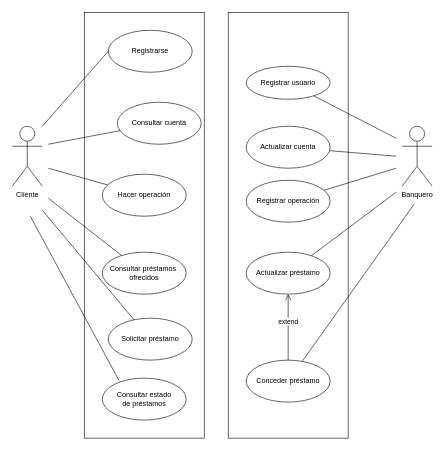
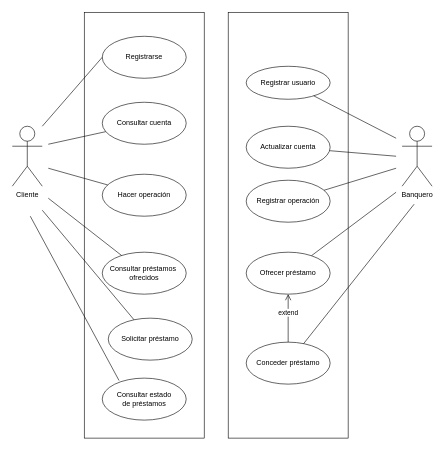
  <mxCell id="0" />
  <mxCell id="1" parent="0" />
  <mxCell id="2" value="" style="rounded=0;whiteSpace=wrap;html=1;direction=south;fillColor=none;" parent="1" vertex="1"><mxGeometry x="140" y="20" width="200" height="710" as="geometry" /></mxCell>
  <mxCell id="3" value="Cliente" style="shape=umlActor;verticalLabelPosition=bottom;verticalAlign=top;html=1;" parent="1" vertex="1"><mxGeometry x="20" y="210" width="50" height="100" as="geometry" /></mxCell>
  <mxCell id="4" value="" style="rounded=0;whiteSpace=wrap;html=1;direction=south;fillColor=none;" parent="1" vertex="1"><mxGeometry x="380" y="20" width="200" height="710" as="geometry" /></mxCell>
  <mxCell id="5" value="Banquero" style="shape=umlActor;verticalLabelPosition=bottom;verticalAlign=top;html=1;" parent="1" vertex="1"><mxGeometry x="670" y="210" width="50" height="100" as="geometry" /></mxCell>
- <mxCell id="6" value="Registrarse" style="ellipse;whiteSpace=wrap;html=1;strokeColor=default;fillColor=none;" parent="1" vertex="1"><mxGeometry x="180" y="50" width="140" height="70" as="geometry" /></mxCell>
- <mxCell id="7" value="Consultar cuenta" style="ellipse;whiteSpace=wrap;html=1;strokeColor=default;fillColor=none;" parent="1" vertex="1"><mxGeometry x="195" y="170" width="140" height="70" as="geometry" /></mxCell>
+ <mxCell id="6" value="Registrarse" style="ellipse;whiteSpace=wrap;html=1;strokeColor=default;fillColor=none;" parent="1" vertex="1"><mxGeometry x="170" y="60" width="140" height="70" as="geometry" /></mxCell>
+ <mxCell id="7" value="Consultar cuenta" style="ellipse;whiteSpace=wrap;html=1;strokeColor=default;fillColor=none;" parent="1" vertex="1"><mxGeometry x="170" y="170" width="140" height="70" as="geometry" /></mxCell>
  <mxCell id="8" value="Hacer operación" style="ellipse;whiteSpace=wrap;html=1;strokeColor=default;fillColor=none;" parent="1" vertex="1"><mxGeometry x="170" y="290" width="140" height="70" as="geometry" /></mxCell>
  <mxCell id="9" value="Consultar préstamos&amp;nbsp;&lt;br&gt;ofrecidos" style="ellipse;whiteSpace=wrap;html=1;strokeColor=default;fillColor=none;" parent="1" vertex="1"><mxGeometry x="170" y="420" width="140" height="70" as="geometry" /></mxCell>
  <mxCell id="10" value="Solicitar préstamo" style="ellipse;whiteSpace=wrap;html=1;strokeColor=default;fillColor=none;" parent="1" vertex="1"><mxGeometry x="180" y="530" width="140" height="70" as="geometry" /></mxCell>
  <mxCell id="11" value="Consultar estado&lt;br&gt;de préstamos" style="ellipse;whiteSpace=wrap;html=1;strokeColor=default;fillColor=none;" parent="1" vertex="1"><mxGeometry x="170" y="630" width="140" height="70" as="geometry" /></mxCell>
  <mxCell id="12" value="Registrar usuario" style="ellipse;whiteSpace=wrap;html=1;strokeColor=default;fillColor=none;" parent="1" vertex="1"><mxGeometry x="410" y="110" width="140" height="55" as="geometry" /></mxCell>
- <mxCell id="13" value="Actualizar préstamo" style="ellipse;whiteSpace=wrap;html=1;strokeColor=default;fillColor=none;" parent="1" vertex="1"><mxGeometry x="410" y="420" width="140" height="70" as="geometry" /></mxCell>
- <mxCell id="14" value="Conceder préstamo" style="ellipse;whiteSpace=wrap;html=1;strokeColor=default;fillColor=none;" parent="1" vertex="1"><mxGeometry x="410" y="600" width="140" height="70" as="geometry" /></mxCell>
+ <mxCell id="13" value="Ofrecer préstamo" style="ellipse;whiteSpace=wrap;html=1;strokeColor=default;fillColor=none;" parent="1" vertex="1"><mxGeometry x="410" y="420" width="140" height="70" as="geometry" /></mxCell>
+ <mxCell id="14" value="Conceder préstamo" style="ellipse;whiteSpace=wrap;html=1;strokeColor=default;fillColor=none;" parent="1" vertex="1"><mxGeometry x="410" y="570" width="140" height="70" as="geometry" /></mxCell>
  <mxCell id="15" value="Registrar operación" style="ellipse;whiteSpace=wrap;html=1;strokeColor=default;fillColor=none;" parent="1" vertex="1"><mxGeometry x="410" y="300" width="140" height="70" as="geometry" /></mxCell>
  <mxCell id="16" value="" style="endArrow=none;html=1;rounded=0;entryX=0;entryY=0.5;entryDx=0;entryDy=0;" parent="1" target="6" edge="1"><mxGeometry width="50" height="50" relative="1" as="geometry"><mxPoint x="70" y="210" as="sourcePoint" /><mxPoint x="120" y="160" as="targetPoint" /></mxGeometry></mxCell>
  <mxCell id="17" value="" style="endArrow=none;html=1;rounded=0;" parent="1" target="7" edge="1"><mxGeometry width="50" height="50" relative="1" as="geometry"><mxPoint x="80" y="240" as="sourcePoint" /><mxPoint x="180" y="105" as="targetPoint" /></mxGeometry></mxCell>
  <mxCell id="18" value="" style="endArrow=none;html=1;rounded=0;" parent="1" target="8" edge="1"><mxGeometry width="50" height="50" relative="1" as="geometry"><mxPoint x="80" y="280" as="sourcePoint" /><mxPoint x="190" y="115" as="targetPoint" /></mxGeometry></mxCell>
  <mxCell id="19" value="" style="endArrow=none;html=1;rounded=0;" parent="1" target="9" edge="1"><mxGeometry width="50" height="50" relative="1" as="geometry"><mxPoint x="80" y="330" as="sourcePoint" /><mxPoint x="200" y="125" as="targetPoint" /></mxGeometry></mxCell>
  <mxCell id="20" value="" style="endArrow=none;html=1;rounded=0;" parent="1" target="10" edge="1"><mxGeometry width="50" height="50" relative="1" as="geometry"><mxPoint x="70" y="350" as="sourcePoint" /><mxPoint x="210" y="135" as="targetPoint" /></mxGeometry></mxCell>
  <mxCell id="21" value="" style="endArrow=none;html=1;rounded=0;entryX=0.2;entryY=0.057;entryDx=0;entryDy=0;entryPerimeter=0;" parent="1" target="11" edge="1"><mxGeometry width="50" height="50" relative="1" as="geometry"><mxPoint x="50" y="360" as="sourcePoint" /><mxPoint x="220" y="145" as="targetPoint" /></mxGeometry></mxCell>
  <mxCell id="22" value="" style="endArrow=none;html=1;rounded=0;" parent="1" target="12" edge="1"><mxGeometry width="50" height="50" relative="1" as="geometry"><mxPoint x="660" y="230" as="sourcePoint" /><mxPoint x="230" y="155" as="targetPoint" /></mxGeometry></mxCell>
  <mxCell id="23" value="" style="endArrow=none;html=1;rounded=0;" parent="1" target="15" edge="1"><mxGeometry width="50" height="50" relative="1" as="geometry"><mxPoint x="660" y="280" as="sourcePoint" /><mxPoint x="536.938" y="144.73" as="targetPoint" /></mxGeometry></mxCell>
  <mxCell id="24" value="" style="endArrow=none;html=1;rounded=0;" parent="1" target="13" edge="1"><mxGeometry width="50" height="50" relative="1" as="geometry"><mxPoint x="660" y="320" as="sourcePoint" /><mxPoint x="546.938" y="154.73" as="targetPoint" /></mxGeometry></mxCell>
  <mxCell id="25" value="" style="endArrow=none;html=1;rounded=0;" parent="1" target="14" edge="1"><mxGeometry width="50" height="50" relative="1" as="geometry"><mxPoint x="690" y="340" as="sourcePoint" /><mxPoint x="556.938" y="164.73" as="targetPoint" /></mxGeometry></mxCell>
  <mxCell id="26" value="extend" style="html=1;verticalAlign=bottom;endArrow=open;dashed=0;endSize=8;rounded=0;entryX=0.5;entryY=1;entryDx=0;entryDy=0;" parent="1" source="14" target="13" edge="1"><mxGeometry relative="1" as="geometry"><mxPoint x="430" y="360" as="sourcePoint" /><mxPoint x="350" y="360" as="targetPoint" /></mxGeometry></mxCell>
  <mxCell id="27" value="Actualizar cuenta" style="ellipse;whiteSpace=wrap;html=1;strokeColor=default;fillColor=none;" vertex="1" parent="1"><mxGeometry x="410" y="210" width="140" height="70" as="geometry" /></mxCell>
  <mxCell id="28" value="" style="endArrow=none;html=1;rounded=0;" edge="1" parent="1" target="27"><mxGeometry width="50" height="50" relative="1" as="geometry"><mxPoint x="660" y="260" as="sourcePoint" /><mxPoint x="549.73" y="326.749" as="targetPoint" /></mxGeometry></mxCell>
